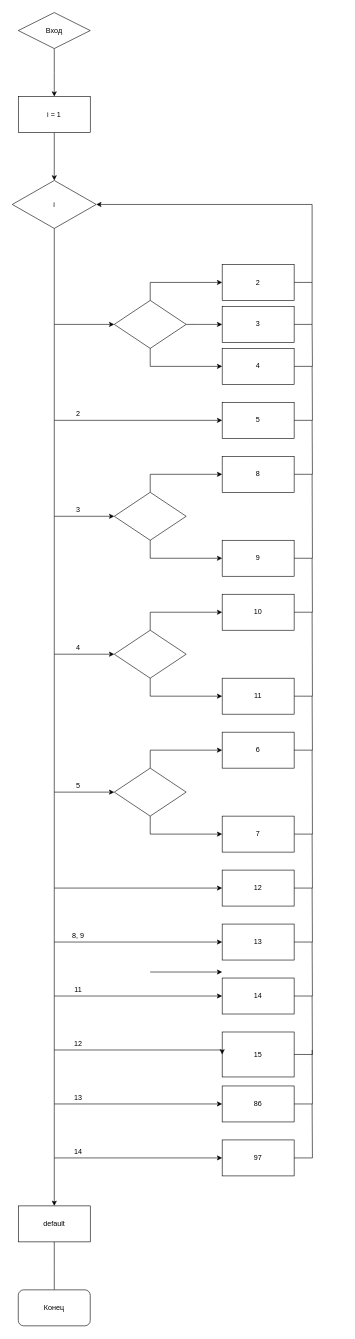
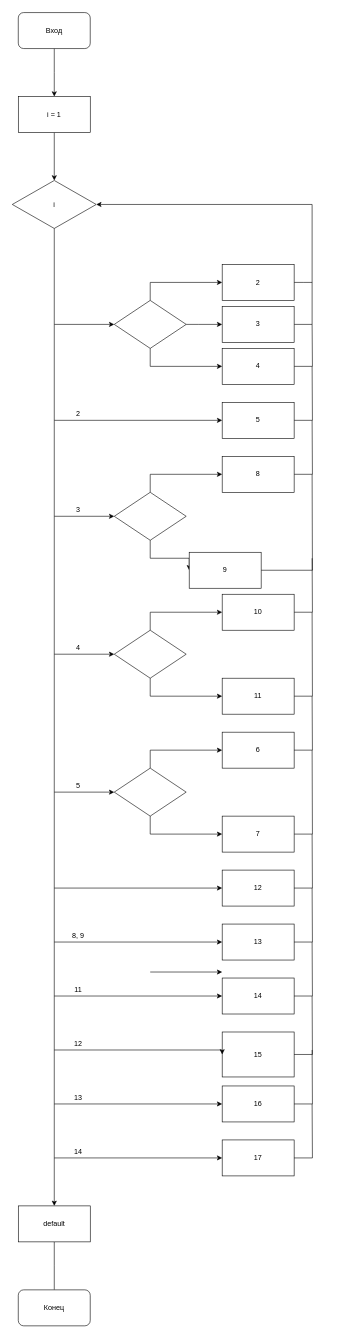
  <mxCell id="0" />
  <mxCell id="1" parent="0" />
  <mxCell id="2" value="" style="edgeStyle=orthogonalEdgeStyle;rounded=0;orthogonalLoop=1;jettySize=auto;html=1;" parent="1" source="3" edge="1"><mxGeometry relative="1" as="geometry"><mxPoint x="90" y="160" as="targetPoint" /></mxGeometry></mxCell>
- <mxCell id="3" value="Вход" style="rhombus;whiteSpace=wrap;html=1;" parent="1" vertex="1"><mxGeometry x="30" y="20" width="120" height="60" as="geometry" /></mxCell>
+ <mxCell id="3" value="Вход" style="rounded=1;whiteSpace=wrap;html=1;" parent="1" vertex="1"><mxGeometry x="30" y="20" width="120" height="60" as="geometry" /></mxCell>
  <mxCell id="4" value="" style="edgeStyle=orthogonalEdgeStyle;rounded=0;orthogonalLoop=1;jettySize=auto;html=1;" parent="1" edge="1"><mxGeometry relative="1" as="geometry"><mxPoint x="90" y="220" as="sourcePoint" /><mxPoint x="90" y="300" as="targetPoint" /></mxGeometry></mxCell>
  <mxCell id="5" value="i" style="rhombus;whiteSpace=wrap;html=1;" parent="1" vertex="1"><mxGeometry x="20" y="300" width="140" height="80" as="geometry" /></mxCell>
  <mxCell id="6" value="i = 1" style="rounded=0;whiteSpace=wrap;html=1;" parent="1" vertex="1"><mxGeometry x="30" y="160" width="120" height="60" as="geometry" /></mxCell>
  <mxCell id="7" style="edgeStyle=orthogonalEdgeStyle;rounded=0;orthogonalLoop=1;jettySize=auto;html=1;endArrow=classic;endFill=1;strokeColor=#000000;exitX=0.5;exitY=0;exitDx=0;exitDy=0;entryX=0;entryY=0.5;entryDx=0;entryDy=0;" parent="1" source="9" target="11" edge="1"><mxGeometry relative="1" as="geometry"><mxPoint x="370" y="480" as="targetPoint" /><Array as="points"><mxPoint x="250" y="470" /></Array></mxGeometry></mxCell>
  <mxCell id="8" style="edgeStyle=orthogonalEdgeStyle;rounded=0;orthogonalLoop=1;jettySize=auto;html=1;entryX=0;entryY=0.5;entryDx=0;entryDy=0;endArrow=classic;endFill=1;strokeColor=#000000;" parent="1" source="9" target="13" edge="1"><mxGeometry relative="1" as="geometry"><Array as="points"><mxPoint x="330" y="540" /><mxPoint x="330" y="540" /></Array></mxGeometry></mxCell>
  <mxCell id="9" value="" style="rhombus;whiteSpace=wrap;html=1;" parent="1" vertex="1"><mxGeometry x="190" y="500" width="120" height="80" as="geometry" /></mxCell>
  <mxCell id="10" style="edgeStyle=elbowEdgeStyle;rounded=0;orthogonalLoop=1;jettySize=auto;elbow=vertical;html=1;endArrow=none;endFill=0;endSize=0;strokeColor=#000000;strokeWidth=1;" parent="1" source="11" edge="1"><mxGeometry relative="1" as="geometry"><mxPoint x="520" y="470" as="targetPoint" /></mxGeometry></mxCell>
  <mxCell id="11" value="2" style="rounded=0;whiteSpace=wrap;html=1;" parent="1" vertex="1"><mxGeometry x="370" y="440" width="120" height="60" as="geometry" /></mxCell>
  <mxCell id="12" value="" style="edgeStyle=elbowEdgeStyle;rounded=0;orthogonalLoop=1;jettySize=auto;elbow=vertical;html=1;endArrow=none;endFill=0;endSize=0;strokeColor=#000000;strokeWidth=1;exitX=1;exitY=0.5;exitDx=0;exitDy=0;" parent="1" source="13" edge="1"><mxGeometry relative="1" as="geometry"><mxPoint x="520" y="340" as="targetPoint" /><Array as="points"><mxPoint x="510" y="540" /><mxPoint x="500" y="610" /><mxPoint x="500" y="590" /><mxPoint x="500" y="700" /><mxPoint x="480" y="710" /><mxPoint x="570" y="450" /><mxPoint x="530" y="650" /></Array></mxGeometry></mxCell>
  <mxCell id="13" value="3" style="rounded=0;whiteSpace=wrap;html=1;" parent="1" vertex="1"><mxGeometry x="370" y="510" width="120" height="60" as="geometry" /></mxCell>
  <mxCell id="14" value="" style="endArrow=none;html=1;strokeColor=#000000;strokeWidth=1;exitX=1;exitY=0.5;exitDx=0;exitDy=0;endFill=0;startArrow=classic;startFill=1;" parent="1" source="5" edge="1"><mxGeometry width="50" height="50" relative="1" as="geometry"><mxPoint x="350" y="340" as="sourcePoint" /><mxPoint x="520" y="340" as="targetPoint" /></mxGeometry></mxCell>
  <mxCell id="15" style="edgeStyle=orthogonalEdgeStyle;rounded=0;orthogonalLoop=1;jettySize=auto;html=1;endArrow=classic;endFill=1;strokeColor=#000000;" parent="1" edge="1"><mxGeometry relative="1" as="geometry"><mxPoint x="190" y="540" as="targetPoint" /><Array as="points"><mxPoint x="90" y="540" /></Array><mxPoint x="90" y="380" as="sourcePoint" /></mxGeometry></mxCell>
  <mxCell id="16" style="edgeStyle=orthogonalEdgeStyle;rounded=0;orthogonalLoop=1;jettySize=auto;html=1;endArrow=classic;endFill=1;strokeColor=#000000;exitX=0.5;exitY=1;exitDx=0;exitDy=0;entryX=0;entryY=0.5;entryDx=0;entryDy=0;" edge="1" parent="1" source="9" target="18"><mxGeometry relative="1" as="geometry"><mxPoint x="370" y="630" as="targetPoint" /><Array as="points"><mxPoint x="250" y="610" /></Array><mxPoint x="250" y="610" as="sourcePoint" /></mxGeometry></mxCell>
  <mxCell id="17" style="edgeStyle=orthogonalEdgeStyle;rounded=0;orthogonalLoop=1;jettySize=auto;html=1;strokeColor=#000000;endArrow=none;endFill=0;" edge="1" parent="1" source="18"><mxGeometry relative="1" as="geometry"><mxPoint x="520" y="540" as="targetPoint" /></mxGeometry></mxCell>
  <mxCell id="18" value="4" style="rounded=0;whiteSpace=wrap;html=1;" vertex="1" parent="1"><mxGeometry x="370" y="580" width="120" height="60" as="geometry" /></mxCell>
  <mxCell id="19" style="edgeStyle=orthogonalEdgeStyle;rounded=0;orthogonalLoop=1;jettySize=auto;html=1;endArrow=classic;endFill=1;strokeColor=#000000;entryX=0;entryY=0.5;entryDx=0;entryDy=0;" edge="1" parent="1" target="22"><mxGeometry relative="1" as="geometry"><mxPoint x="190" y="700" as="targetPoint" /><Array as="points"><mxPoint x="90" y="700" /></Array><mxPoint x="90" y="540" as="sourcePoint" /></mxGeometry></mxCell>
  <mxCell id="20" value="2" style="text;html=1;strokeColor=none;fillColor=none;align=center;verticalAlign=middle;whiteSpace=wrap;rounded=0;" vertex="1" parent="1"><mxGeometry x="110" y="680" width="40" height="20" as="geometry" /></mxCell>
  <mxCell id="21" style="edgeStyle=orthogonalEdgeStyle;rounded=0;orthogonalLoop=1;jettySize=auto;html=1;strokeColor=#000000;endArrow=none;endFill=0;" edge="1" parent="1" source="22"><mxGeometry relative="1" as="geometry"><mxPoint x="520" y="610" as="targetPoint" /></mxGeometry></mxCell>
  <mxCell id="22" value="5" style="rounded=0;whiteSpace=wrap;html=1;" vertex="1" parent="1"><mxGeometry x="370" y="670" width="120" height="60" as="geometry" /></mxCell>
  <mxCell id="23" value="3" style="text;html=1;strokeColor=none;fillColor=none;align=center;verticalAlign=middle;whiteSpace=wrap;rounded=0;" vertex="1" parent="1"><mxGeometry x="110" y="840" width="40" height="20" as="geometry" /></mxCell>
  <mxCell id="24" style="edgeStyle=orthogonalEdgeStyle;rounded=0;orthogonalLoop=1;jettySize=auto;html=1;endArrow=classic;endFill=1;strokeColor=#000000;exitX=0.5;exitY=0;exitDx=0;exitDy=0;entryX=0;entryY=0.5;entryDx=0;entryDy=0;" edge="1" source="25" target="27" parent="1"><mxGeometry relative="1" as="geometry"><mxPoint x="370" y="800" as="targetPoint" /><Array as="points"><mxPoint x="250" y="790" /></Array></mxGeometry></mxCell>
  <mxCell id="25" value="" style="rhombus;whiteSpace=wrap;html=1;" vertex="1" parent="1"><mxGeometry x="190" y="820" width="120" height="80" as="geometry" /></mxCell>
  <mxCell id="26" style="edgeStyle=orthogonalEdgeStyle;rounded=0;orthogonalLoop=1;jettySize=auto;html=1;endArrow=none;endFill=0;strokeColor=#000000;" edge="1" parent="1" source="27"><mxGeometry relative="1" as="geometry"><mxPoint x="520" y="700" as="targetPoint" /></mxGeometry></mxCell>
  <mxCell id="27" value="8" style="rounded=0;whiteSpace=wrap;html=1;" vertex="1" parent="1"><mxGeometry x="370" y="760" width="120" height="60" as="geometry" /></mxCell>
  <mxCell id="28" style="edgeStyle=orthogonalEdgeStyle;rounded=0;orthogonalLoop=1;jettySize=auto;html=1;endArrow=classic;endFill=1;strokeColor=#000000;exitX=0.5;exitY=1;exitDx=0;exitDy=0;entryX=0;entryY=0.5;entryDx=0;entryDy=0;" edge="1" source="25" target="30" parent="1"><mxGeometry relative="1" as="geometry"><mxPoint x="370" y="950" as="targetPoint" /><Array as="points"><mxPoint x="250" y="930" /></Array><mxPoint x="250" y="930" as="sourcePoint" /></mxGeometry></mxCell>
  <mxCell id="29" style="edgeStyle=orthogonalEdgeStyle;rounded=0;orthogonalLoop=1;jettySize=auto;html=1;endArrow=none;endFill=0;strokeColor=#000000;" edge="1" parent="1" source="30"><mxGeometry relative="1" as="geometry"><mxPoint x="520" y="790" as="targetPoint" /></mxGeometry></mxCell>
- <mxCell id="30" value="9" style="rounded=0;whiteSpace=wrap;html=1;" vertex="1" parent="1"><mxGeometry x="370" y="900" width="120" height="60" as="geometry" /></mxCell>
+ <mxCell id="30" value="9" style="rounded=0;whiteSpace=wrap;html=1;" vertex="1" parent="1"><mxGeometry x="315" y="920" width="120" height="60" as="geometry" /></mxCell>
  <mxCell id="31" style="edgeStyle=orthogonalEdgeStyle;rounded=0;orthogonalLoop=1;jettySize=auto;html=1;endArrow=classic;endFill=1;strokeColor=#000000;" edge="1" parent="1"><mxGeometry relative="1" as="geometry"><mxPoint x="190" y="860" as="targetPoint" /><Array as="points"><mxPoint x="90" y="860" /></Array><mxPoint x="90" y="700" as="sourcePoint" /></mxGeometry></mxCell>
  <mxCell id="32" value="4" style="text;html=1;strokeColor=none;fillColor=none;align=center;verticalAlign=middle;whiteSpace=wrap;rounded=0;" vertex="1" parent="1"><mxGeometry x="110" y="1070" width="40" height="20" as="geometry" /></mxCell>
  <mxCell id="33" style="edgeStyle=orthogonalEdgeStyle;rounded=0;orthogonalLoop=1;jettySize=auto;html=1;endArrow=classic;endFill=1;strokeColor=#000000;exitX=0.5;exitY=0;exitDx=0;exitDy=0;entryX=0;entryY=0.5;entryDx=0;entryDy=0;" edge="1" source="34" target="36" parent="1"><mxGeometry relative="1" as="geometry"><mxPoint x="370" y="1030" as="targetPoint" /><Array as="points"><mxPoint x="250" y="1020" /></Array></mxGeometry></mxCell>
  <mxCell id="34" value="" style="rhombus;whiteSpace=wrap;html=1;" vertex="1" parent="1"><mxGeometry x="190" y="1050" width="120" height="80" as="geometry" /></mxCell>
  <mxCell id="35" style="edgeStyle=orthogonalEdgeStyle;rounded=0;orthogonalLoop=1;jettySize=auto;html=1;endArrow=none;endFill=0;strokeColor=#000000;" edge="1" parent="1" source="36"><mxGeometry relative="1" as="geometry"><mxPoint x="520" y="930" as="targetPoint" /></mxGeometry></mxCell>
  <mxCell id="36" value="10" style="rounded=0;whiteSpace=wrap;html=1;" vertex="1" parent="1"><mxGeometry x="370" y="990" width="120" height="60" as="geometry" /></mxCell>
  <mxCell id="37" style="edgeStyle=orthogonalEdgeStyle;rounded=0;orthogonalLoop=1;jettySize=auto;html=1;endArrow=classic;endFill=1;strokeColor=#000000;exitX=0.5;exitY=1;exitDx=0;exitDy=0;entryX=0;entryY=0.5;entryDx=0;entryDy=0;" edge="1" source="34" target="39" parent="1"><mxGeometry relative="1" as="geometry"><mxPoint x="370" y="1180" as="targetPoint" /><Array as="points"><mxPoint x="250" y="1160" /></Array><mxPoint x="250" y="1160" as="sourcePoint" /></mxGeometry></mxCell>
  <mxCell id="38" style="edgeStyle=orthogonalEdgeStyle;rounded=0;orthogonalLoop=1;jettySize=auto;html=1;endArrow=none;endFill=0;strokeColor=#000000;" edge="1" source="39" parent="1"><mxGeometry relative="1" as="geometry"><mxPoint x="520" y="1020" as="targetPoint" /></mxGeometry></mxCell>
  <mxCell id="39" value="11" style="rounded=0;whiteSpace=wrap;html=1;" vertex="1" parent="1"><mxGeometry x="370" y="1130" width="120" height="60" as="geometry" /></mxCell>
  <mxCell id="40" style="edgeStyle=orthogonalEdgeStyle;rounded=0;orthogonalLoop=1;jettySize=auto;html=1;endArrow=classic;endFill=1;strokeColor=#000000;" edge="1" parent="1"><mxGeometry relative="1" as="geometry"><mxPoint x="190" y="1090" as="targetPoint" /><Array as="points"><mxPoint x="90" y="1090" /></Array><mxPoint x="90" y="860" as="sourcePoint" /></mxGeometry></mxCell>
  <mxCell id="41" value="5" style="text;html=1;strokeColor=none;fillColor=none;align=center;verticalAlign=middle;whiteSpace=wrap;rounded=0;" vertex="1" parent="1"><mxGeometry x="110" y="1300" width="40" height="20" as="geometry" /></mxCell>
  <mxCell id="42" style="edgeStyle=orthogonalEdgeStyle;rounded=0;orthogonalLoop=1;jettySize=auto;html=1;endArrow=classic;endFill=1;strokeColor=#000000;exitX=0.5;exitY=0;exitDx=0;exitDy=0;entryX=0;entryY=0.5;entryDx=0;entryDy=0;" edge="1" source="43" target="44" parent="1"><mxGeometry relative="1" as="geometry"><mxPoint x="370" y="1260" as="targetPoint" /><Array as="points"><mxPoint x="250" y="1250" /></Array></mxGeometry></mxCell>
  <mxCell id="43" value="" style="rhombus;whiteSpace=wrap;html=1;" vertex="1" parent="1"><mxGeometry x="190" y="1280" width="120" height="80" as="geometry" /></mxCell>
  <mxCell id="44" value="6" style="rounded=0;whiteSpace=wrap;html=1;" vertex="1" parent="1"><mxGeometry x="370" y="1220" width="120" height="60" as="geometry" /></mxCell>
  <mxCell id="45" style="edgeStyle=orthogonalEdgeStyle;rounded=0;orthogonalLoop=1;jettySize=auto;html=1;endArrow=classic;endFill=1;strokeColor=#000000;exitX=0.5;exitY=1;exitDx=0;exitDy=0;entryX=0;entryY=0.5;entryDx=0;entryDy=0;" edge="1" source="43" target="47" parent="1"><mxGeometry relative="1" as="geometry"><mxPoint x="370" y="1410" as="targetPoint" /><Array as="points"><mxPoint x="250" y="1390" /></Array><mxPoint x="250" y="1390" as="sourcePoint" /></mxGeometry></mxCell>
  <mxCell id="46" style="edgeStyle=orthogonalEdgeStyle;rounded=0;orthogonalLoop=1;jettySize=auto;html=1;endArrow=none;endFill=0;strokeColor=#000000;" edge="1" source="47" parent="1"><mxGeometry relative="1" as="geometry"><mxPoint x="520" y="1250" as="targetPoint" /></mxGeometry></mxCell>
  <mxCell id="47" value="7" style="rounded=0;whiteSpace=wrap;html=1;" vertex="1" parent="1"><mxGeometry x="370" y="1360" width="120" height="60" as="geometry" /></mxCell>
  <mxCell id="48" style="edgeStyle=orthogonalEdgeStyle;rounded=0;orthogonalLoop=1;jettySize=auto;html=1;endArrow=classic;endFill=1;strokeColor=#000000;" edge="1" parent="1"><mxGeometry relative="1" as="geometry"><mxPoint x="190" y="1320" as="targetPoint" /><Array as="points"><mxPoint x="90" y="1320" /></Array><mxPoint x="90" y="1090" as="sourcePoint" /></mxGeometry></mxCell>
  <mxCell id="49" style="edgeStyle=orthogonalEdgeStyle;rounded=0;orthogonalLoop=1;jettySize=auto;html=1;endArrow=none;endFill=0;strokeColor=#000000;" edge="1" source="44" parent="1"><mxGeometry relative="1" as="geometry"><mxPoint x="520" y="1160" as="targetPoint" /></mxGeometry></mxCell>
  <mxCell id="50" value="12" style="rounded=0;whiteSpace=wrap;html=1;" vertex="1" parent="1"><mxGeometry x="370" y="1450" width="120" height="60" as="geometry" /></mxCell>
  <mxCell id="51" style="edgeStyle=orthogonalEdgeStyle;rounded=0;orthogonalLoop=1;jettySize=auto;html=1;endArrow=classic;endFill=1;strokeColor=#000000;exitX=0.5;exitY=1;exitDx=0;exitDy=0;entryX=0;entryY=0.5;entryDx=0;entryDy=0;" edge="1" parent="1"><mxGeometry relative="1" as="geometry"><mxPoint x="370" y="1620" as="targetPoint" /><Array as="points"><mxPoint x="250" y="1620" /></Array><mxPoint x="250" y="1620" as="sourcePoint" /></mxGeometry></mxCell>
  <mxCell id="52" style="edgeStyle=orthogonalEdgeStyle;rounded=0;orthogonalLoop=1;jettySize=auto;html=1;endArrow=classic;endFill=1;strokeColor=#000000;entryX=0;entryY=0.5;entryDx=0;entryDy=0;" edge="1" parent="1" target="50"><mxGeometry relative="1" as="geometry"><mxPoint x="190" y="1550" as="targetPoint" /><Array as="points"><mxPoint x="90" y="1480" /></Array><mxPoint x="90" y="1320" as="sourcePoint" /></mxGeometry></mxCell>
  <mxCell id="53" style="edgeStyle=orthogonalEdgeStyle;rounded=0;orthogonalLoop=1;jettySize=auto;html=1;endArrow=none;endFill=0;strokeColor=#000000;" edge="1" source="50" parent="1"><mxGeometry relative="1" as="geometry"><mxPoint x="520" y="1390" as="targetPoint" /></mxGeometry></mxCell>
  <mxCell id="54" value="8, 9" style="text;html=1;strokeColor=none;fillColor=none;align=center;verticalAlign=middle;whiteSpace=wrap;rounded=0;" vertex="1" parent="1"><mxGeometry x="110" y="1550" width="40" height="20" as="geometry" /></mxCell>
  <mxCell id="55" value="13" style="rounded=0;whiteSpace=wrap;html=1;" vertex="1" parent="1"><mxGeometry x="370" y="1540" width="120" height="60" as="geometry" /></mxCell>
  <mxCell id="56" style="edgeStyle=orthogonalEdgeStyle;rounded=0;orthogonalLoop=1;jettySize=auto;html=1;endArrow=classic;endFill=1;strokeColor=#000000;entryX=0;entryY=0.5;entryDx=0;entryDy=0;" edge="1" target="55" parent="1"><mxGeometry relative="1" as="geometry"><mxPoint x="190" y="1640" as="targetPoint" /><Array as="points"><mxPoint x="90" y="1570" /></Array><mxPoint x="90" y="1480" as="sourcePoint" /></mxGeometry></mxCell>
  <mxCell id="57" style="edgeStyle=orthogonalEdgeStyle;rounded=0;orthogonalLoop=1;jettySize=auto;html=1;endArrow=none;endFill=0;strokeColor=#000000;" edge="1" source="55" parent="1"><mxGeometry relative="1" as="geometry"><mxPoint x="520" y="1480" as="targetPoint" /></mxGeometry></mxCell>
  <mxCell id="58" value="11" style="text;html=1;strokeColor=none;fillColor=none;align=center;verticalAlign=middle;whiteSpace=wrap;rounded=0;" vertex="1" parent="1"><mxGeometry x="110" y="1640" width="40" height="20" as="geometry" /></mxCell>
  <mxCell id="59" value="14" style="rounded=0;whiteSpace=wrap;html=1;" vertex="1" parent="1"><mxGeometry x="370" y="1630" width="120" height="60" as="geometry" /></mxCell>
  <mxCell id="60" style="edgeStyle=orthogonalEdgeStyle;rounded=0;orthogonalLoop=1;jettySize=auto;html=1;endArrow=classic;endFill=1;strokeColor=#000000;entryX=0;entryY=0.5;entryDx=0;entryDy=0;" edge="1" target="59" parent="1"><mxGeometry relative="1" as="geometry"><mxPoint x="190" y="1730" as="targetPoint" /><Array as="points"><mxPoint x="90" y="1660" /></Array><mxPoint x="90" y="1570" as="sourcePoint" /></mxGeometry></mxCell>
  <mxCell id="61" style="edgeStyle=orthogonalEdgeStyle;rounded=0;orthogonalLoop=1;jettySize=auto;html=1;endArrow=none;endFill=0;strokeColor=#000000;" edge="1" source="59" parent="1"><mxGeometry relative="1" as="geometry"><mxPoint x="520" y="1570" as="targetPoint" /></mxGeometry></mxCell>
  <mxCell id="62" value="12" style="text;html=1;strokeColor=none;fillColor=none;align=center;verticalAlign=middle;whiteSpace=wrap;rounded=0;" vertex="1" parent="1"><mxGeometry x="110" y="1730" width="40" height="20" as="geometry" /></mxCell>
  <mxCell id="63" value="15" style="rounded=0;whiteSpace=wrap;html=1;" vertex="1" parent="1"><mxGeometry x="370" y="1720" width="120" height="75" as="geometry" /></mxCell>
  <mxCell id="64" style="edgeStyle=orthogonalEdgeStyle;rounded=0;orthogonalLoop=1;jettySize=auto;html=1;endArrow=classic;endFill=1;strokeColor=#000000;entryX=0;entryY=0.5;entryDx=0;entryDy=0;" edge="1" parent="1" target="63"><mxGeometry relative="1" as="geometry"><mxPoint x="190" y="1820" as="targetPoint" /><Array as="points"><mxPoint x="90" y="1750" /></Array><mxPoint x="90" y="1660" as="sourcePoint" /></mxGeometry></mxCell>
  <mxCell id="65" style="edgeStyle=orthogonalEdgeStyle;rounded=0;orthogonalLoop=1;jettySize=auto;html=1;endArrow=none;endFill=0;strokeColor=#000000;" edge="1" parent="1" source="63"><mxGeometry relative="1" as="geometry"><mxPoint x="520" y="1660" as="targetPoint" /></mxGeometry></mxCell>
  <mxCell id="66" value="13" style="text;html=1;strokeColor=none;fillColor=none;align=center;verticalAlign=middle;whiteSpace=wrap;rounded=0;" vertex="1" parent="1"><mxGeometry x="110" y="1820" width="40" height="20" as="geometry" /></mxCell>
- <mxCell id="67" value="86" style="rounded=0;whiteSpace=wrap;html=1;" vertex="1" parent="1"><mxGeometry x="370" y="1810" width="120" height="60" as="geometry" /></mxCell>
+ <mxCell id="67" value="16" style="rounded=0;whiteSpace=wrap;html=1;" vertex="1" parent="1"><mxGeometry x="370" y="1810" width="120" height="60" as="geometry" /></mxCell>
  <mxCell id="68" style="edgeStyle=orthogonalEdgeStyle;rounded=0;orthogonalLoop=1;jettySize=auto;html=1;endArrow=classic;endFill=1;strokeColor=#000000;entryX=0;entryY=0.5;entryDx=0;entryDy=0;" edge="1" parent="1" target="67"><mxGeometry relative="1" as="geometry"><mxPoint x="190" y="1910" as="targetPoint" /><Array as="points"><mxPoint x="90" y="1840" /></Array><mxPoint x="90" y="1750" as="sourcePoint" /></mxGeometry></mxCell>
  <mxCell id="69" style="edgeStyle=orthogonalEdgeStyle;rounded=0;orthogonalLoop=1;jettySize=auto;html=1;endArrow=none;endFill=0;strokeColor=#000000;" edge="1" parent="1" source="67"><mxGeometry relative="1" as="geometry"><mxPoint x="520" y="1750" as="targetPoint" /></mxGeometry></mxCell>
  <mxCell id="70" value="14" style="text;html=1;strokeColor=none;fillColor=none;align=center;verticalAlign=middle;whiteSpace=wrap;rounded=0;" vertex="1" parent="1"><mxGeometry x="110" y="1910" width="40" height="20" as="geometry" /></mxCell>
- <mxCell id="71" value="97" style="rounded=0;whiteSpace=wrap;html=1;" vertex="1" parent="1"><mxGeometry x="370" y="1900" width="120" height="60" as="geometry" /></mxCell>
+ <mxCell id="71" value="17" style="rounded=0;whiteSpace=wrap;html=1;" vertex="1" parent="1"><mxGeometry x="370" y="1900" width="120" height="60" as="geometry" /></mxCell>
  <mxCell id="72" style="edgeStyle=orthogonalEdgeStyle;rounded=0;orthogonalLoop=1;jettySize=auto;html=1;endArrow=classic;endFill=1;strokeColor=#000000;entryX=0;entryY=0.5;entryDx=0;entryDy=0;" edge="1" parent="1" target="71"><mxGeometry relative="1" as="geometry"><mxPoint x="190" y="2000" as="targetPoint" /><Array as="points"><mxPoint x="90" y="1930" /></Array><mxPoint x="90" y="1840" as="sourcePoint" /></mxGeometry></mxCell>
  <mxCell id="73" style="edgeStyle=orthogonalEdgeStyle;rounded=0;orthogonalLoop=1;jettySize=auto;html=1;endArrow=none;endFill=0;strokeColor=#000000;" edge="1" parent="1" source="71"><mxGeometry relative="1" as="geometry"><mxPoint x="520" y="1840" as="targetPoint" /></mxGeometry></mxCell>
  <mxCell id="74" value="" style="endArrow=classic;html=1;strokeColor=#000000;" edge="1" parent="1"><mxGeometry width="50" height="50" relative="1" as="geometry"><mxPoint x="90" y="1930" as="sourcePoint" /><mxPoint x="90" y="2010" as="targetPoint" /></mxGeometry></mxCell>
  <mxCell id="75" value="" style="edgeStyle=orthogonalEdgeStyle;rounded=0;orthogonalLoop=1;jettySize=auto;html=1;endArrow=none;endFill=0;strokeColor=#000000;" edge="1" parent="1" source="76"><mxGeometry relative="1" as="geometry"><mxPoint x="90" y="2150" as="targetPoint" /></mxGeometry></mxCell>
  <mxCell id="76" value="default" style="rounded=0;whiteSpace=wrap;html=1;" vertex="1" parent="1"><mxGeometry x="30" y="2010" width="120" height="60" as="geometry" /></mxCell>
  <mxCell id="77" value="Конец" style="rounded=1;whiteSpace=wrap;html=1;" vertex="1" parent="1"><mxGeometry x="30" y="2150" width="120" height="60" as="geometry" /></mxCell>
